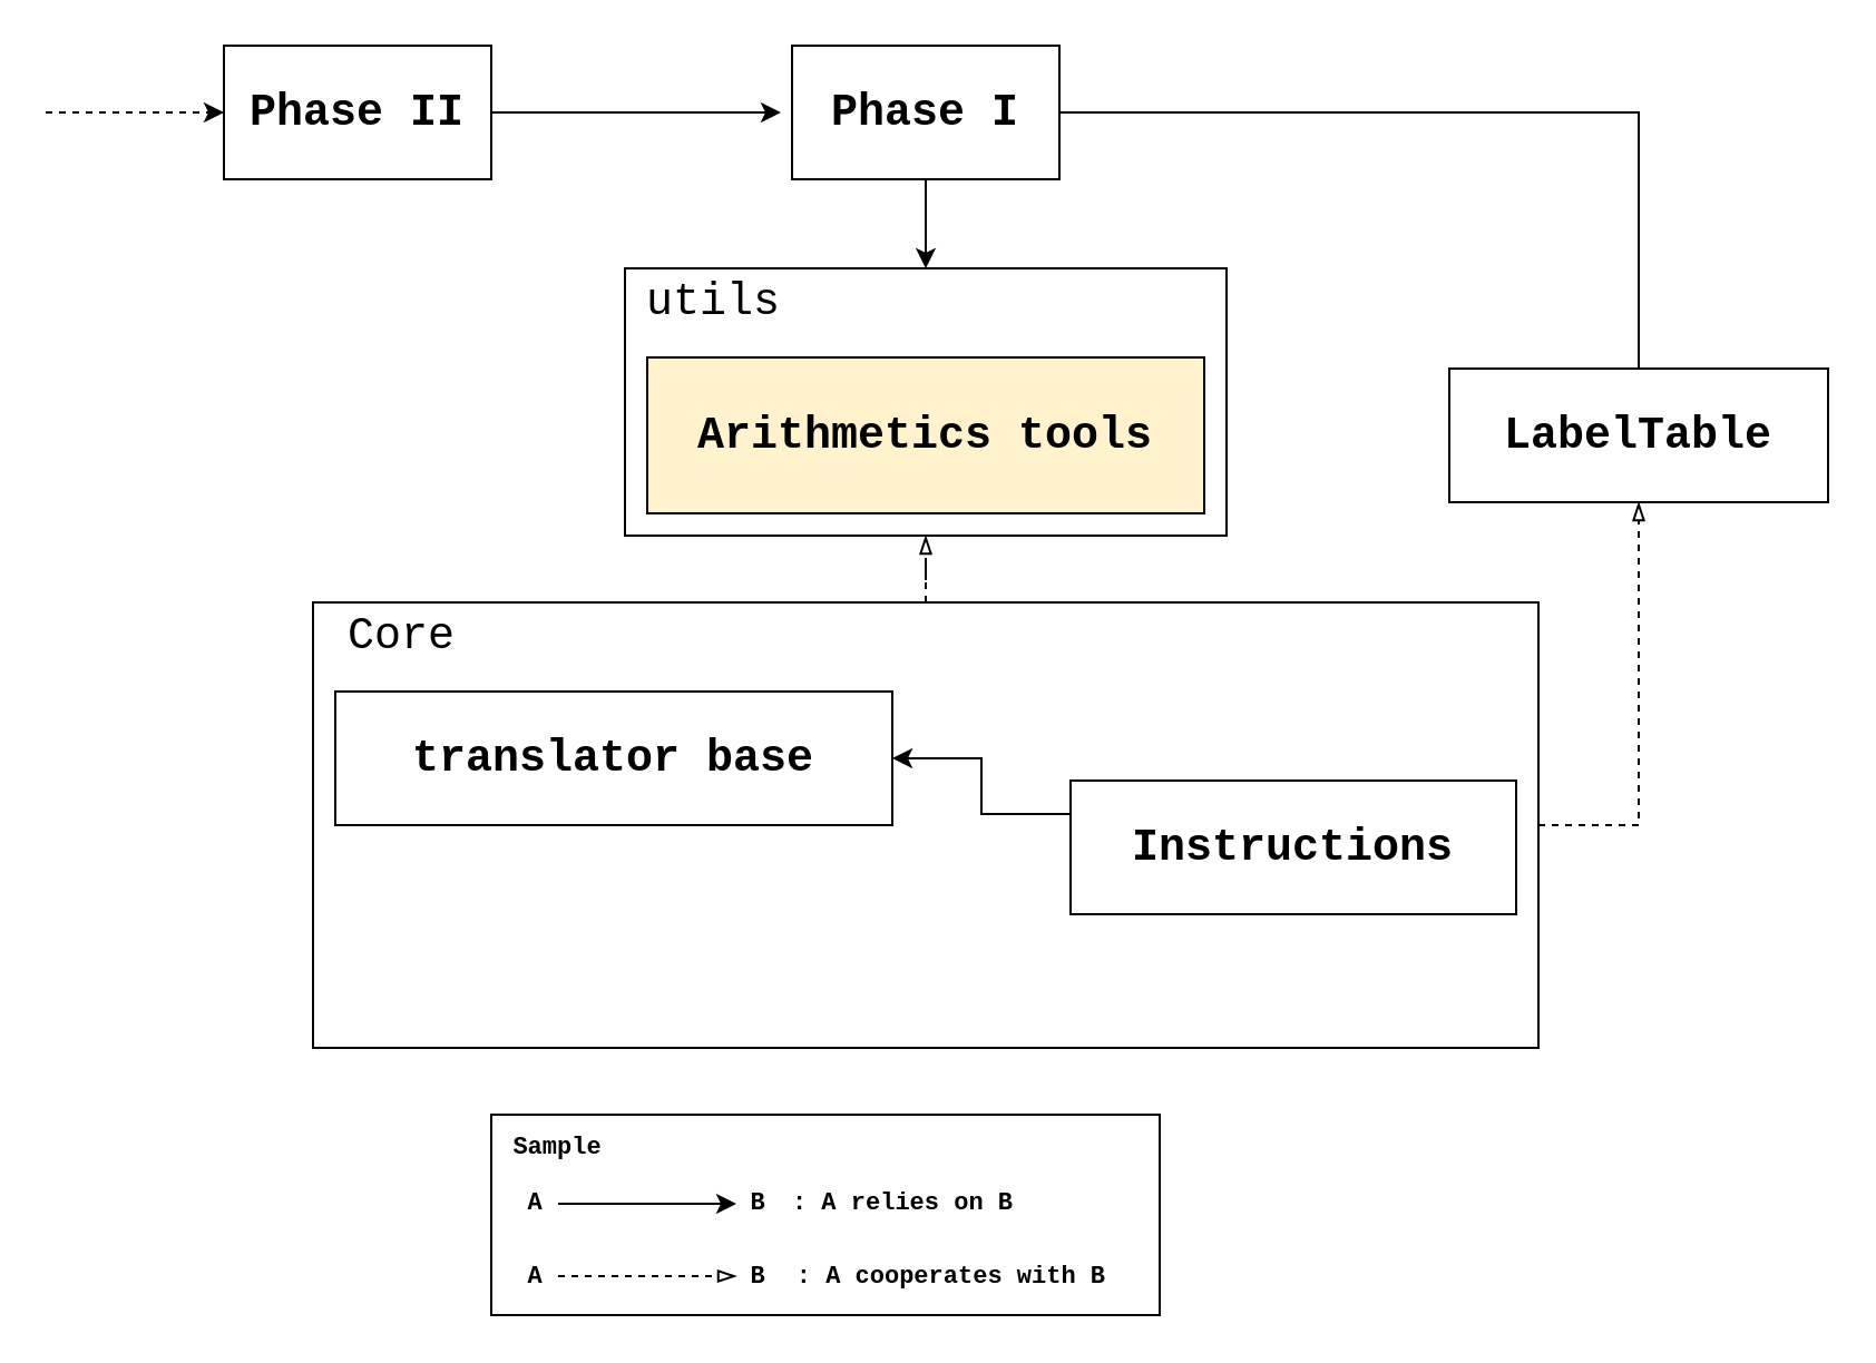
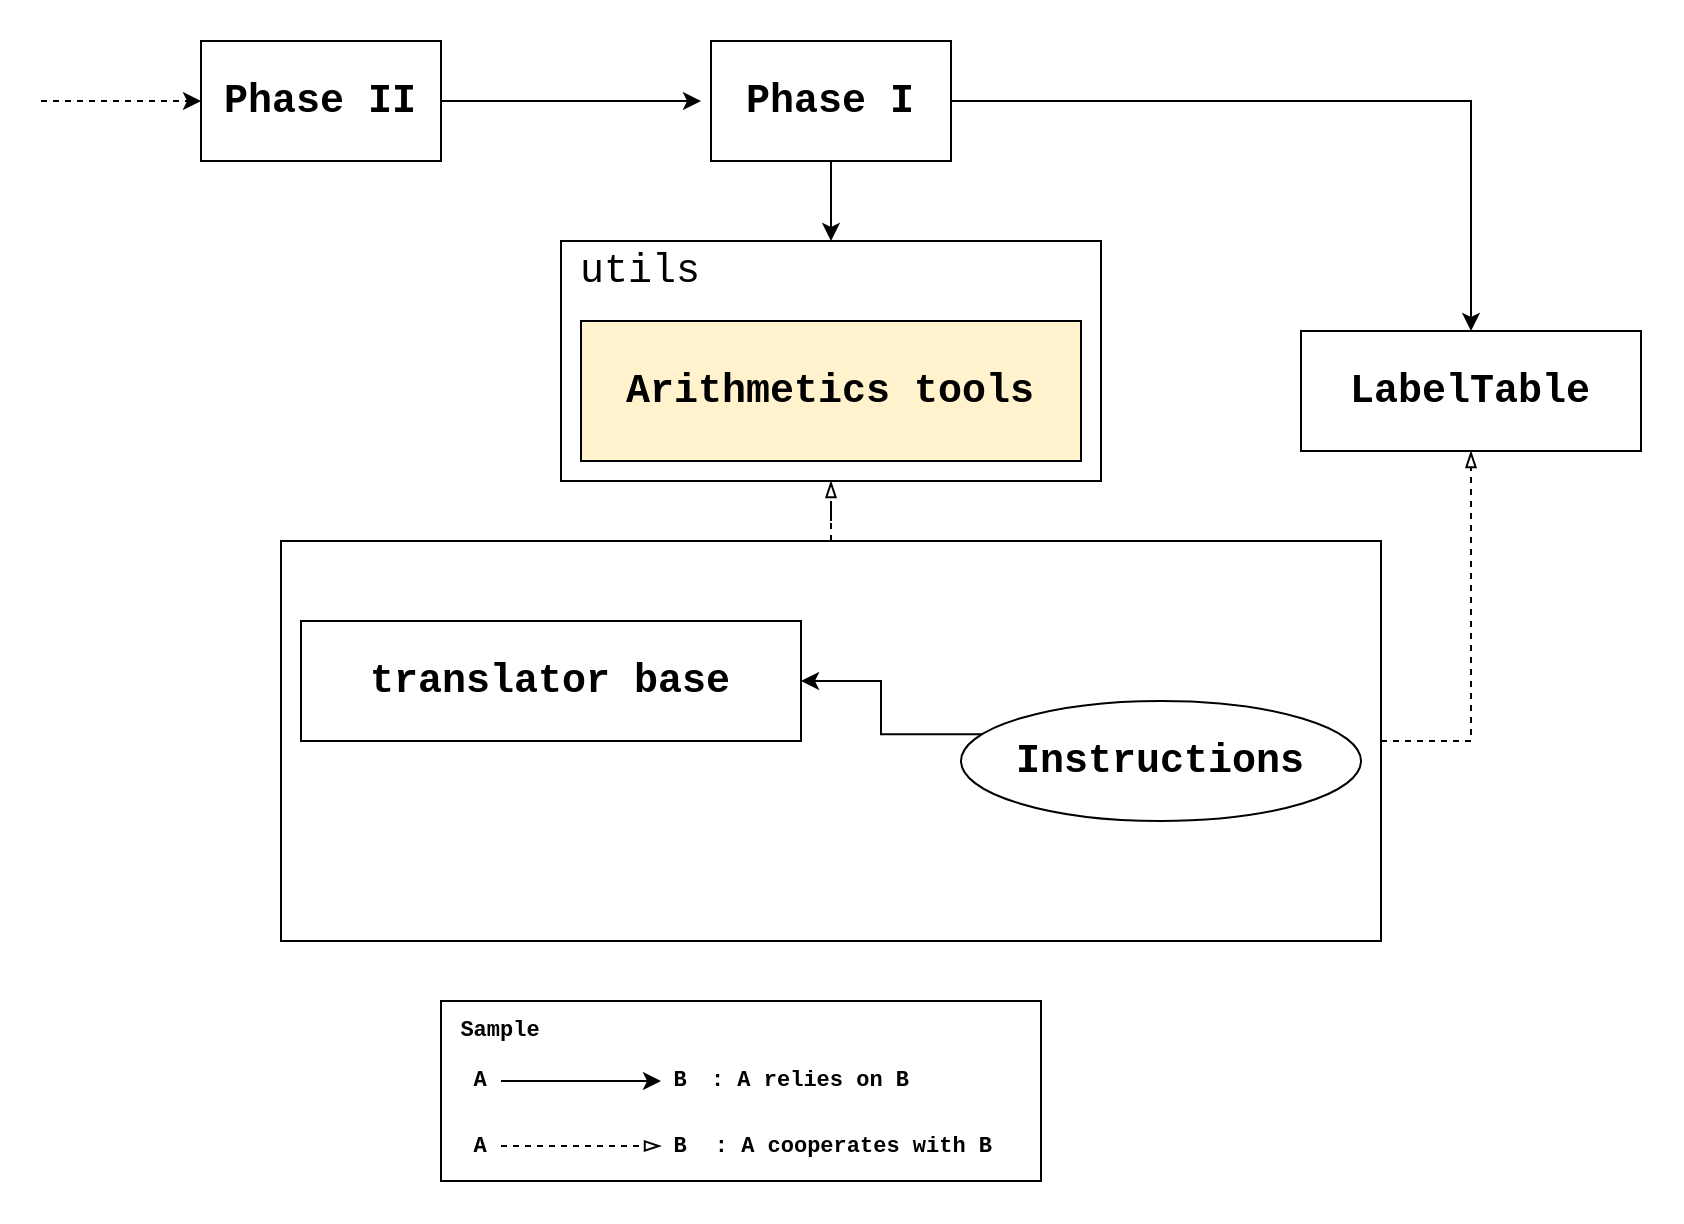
  <mxCell id="0" />
  <mxCell id="1" parent="0" />
  <mxCell id="2" style="edgeStyle=orthogonalEdgeStyle;rounded=0;orthogonalLoop=1;jettySize=auto;html=1;fontFamily=Courier New;fontSize=20;" edge="1" parent="1" source="3"><mxGeometry relative="1" as="geometry"><mxPoint x="350" y="50" as="targetPoint" /></mxGeometry></mxCell>
  <mxCell id="3" value="&lt;font style=&quot;font-size: 20px ; line-height: 1.4&quot; face=&quot;Courier New&quot;&gt;&lt;b&gt;Phase II&lt;/b&gt;&lt;/font&gt;" style="rounded=0;whiteSpace=wrap;html=1;strokeWidth=1;" vertex="1" parent="1"><mxGeometry x="100" y="20" width="120" height="60" as="geometry" /></mxCell>
  <mxCell id="4" value="&lt;font style=&quot;font-size: 20px ; line-height: 1.4&quot; face=&quot;Courier New&quot;&gt;&lt;b&gt;LabelTable&lt;/b&gt;&lt;/font&gt;" style="rounded=0;whiteSpace=wrap;html=1;strokeWidth=1;" vertex="1" parent="1"><mxGeometry x="650" y="165" width="170" height="60" as="geometry" /></mxCell>
- <mxCell id="5" style="edgeStyle=orthogonalEdgeStyle;rounded=0;orthogonalLoop=1;jettySize=auto;html=1;entryX=0.5;entryY=0;entryDx=0;entryDy=0;fontFamily=Courier New;fontSize=20;endArrow=none;" edge="1" parent="1" source="7" target="4"><mxGeometry relative="1" as="geometry" /></mxCell>
+ <mxCell id="5" style="edgeStyle=orthogonalEdgeStyle;rounded=0;orthogonalLoop=1;jettySize=auto;html=1;entryX=0.5;entryY=0;entryDx=0;entryDy=0;fontFamily=Courier New;fontSize=20;" edge="1" parent="1" source="7" target="4"><mxGeometry relative="1" as="geometry" /></mxCell>
  <mxCell id="6" style="edgeStyle=orthogonalEdgeStyle;rounded=0;orthogonalLoop=1;jettySize=auto;html=1;entryX=0.5;entryY=0;entryDx=0;entryDy=0;fontFamily=Courier New;fontSize=20;" edge="1" parent="1" source="7" target="12"><mxGeometry relative="1" as="geometry" /></mxCell>
  <mxCell id="7" value="&lt;font style=&quot;font-size: 20px ; line-height: 1.4&quot; face=&quot;Courier New&quot;&gt;&lt;b&gt;Phase I&lt;/b&gt;&lt;/font&gt;" style="rounded=0;whiteSpace=wrap;html=1;strokeWidth=1;" vertex="1" parent="1"><mxGeometry x="355" y="20" width="120" height="60" as="geometry" /></mxCell>
  <mxCell id="8" value="&lt;font style=&quot;font-size: 20px ; line-height: 1.4&quot; face=&quot;Courier New&quot;&gt;&lt;b&gt;translator base&lt;br&gt;&lt;/b&gt;&lt;/font&gt;" style="rounded=0;whiteSpace=wrap;html=1;strokeWidth=1;" vertex="1" parent="1"><mxGeometry x="150" y="310" width="250" height="60" as="geometry" /></mxCell>
  <mxCell id="9" style="edgeStyle=orthogonalEdgeStyle;rounded=0;orthogonalLoop=1;jettySize=auto;html=1;exitX=0;exitY=0.25;exitDx=0;exitDy=0;entryX=1;entryY=0.5;entryDx=0;entryDy=0;fontFamily=Courier New;fontSize=20;" edge="1" parent="1" source="10" target="8"><mxGeometry relative="1" as="geometry" /></mxCell>
- <mxCell id="10" value="&lt;font style=&quot;font-size: 20px ; line-height: 1.4&quot; face=&quot;Courier New&quot;&gt;&lt;b&gt;Instructions&lt;/b&gt;&lt;/font&gt;" style="rounded=0;whiteSpace=wrap;html=1;strokeWidth=1;" vertex="1" parent="1"><mxGeometry x="480" y="350" width="200" height="60" as="geometry" /></mxCell>
+ <mxCell id="10" value="&lt;font style=&quot;font-size: 20px ; line-height: 1.4&quot; face=&quot;Courier New&quot;&gt;&lt;b&gt;Instructions&lt;/b&gt;&lt;/font&gt;" style="ellipse;whiteSpace=wrap;html=1;strokeWidth=1;" vertex="1" parent="1"><mxGeometry x="480" y="350" width="200" height="60" as="geometry" /></mxCell>
  <mxCell id="11" value="&lt;font style=&quot;font-size: 20px ; line-height: 1.4&quot; face=&quot;Courier New&quot;&gt;&lt;b&gt;Arithmetics tools&lt;/b&gt;&lt;/font&gt;" style="rounded=0;whiteSpace=wrap;html=1;strokeWidth=1;fillColor=#fff2cc;" vertex="1" parent="1"><mxGeometry x="290" y="160" width="250" height="70" as="geometry" /></mxCell>
  <mxCell id="12" value="" style="rounded=0;whiteSpace=wrap;html=1;fontFamily=Courier New;fontSize=20;strokeWidth=1;fillColor=none;" vertex="1" parent="1"><mxGeometry x="280" y="120" width="270" height="120" as="geometry" /></mxCell>
  <mxCell id="13" value="utils" style="text;html=1;strokeColor=none;fillColor=none;align=center;verticalAlign=middle;whiteSpace=wrap;rounded=0;fontFamily=Courier New;fontSize=20;" vertex="1" parent="1"><mxGeometry x="290" y="120" width="60" height="30" as="geometry" /></mxCell>
  <mxCell id="14" style="edgeStyle=orthogonalEdgeStyle;rounded=0;orthogonalLoop=1;jettySize=auto;html=1;exitX=1;exitY=0.5;exitDx=0;exitDy=0;entryX=0.5;entryY=1;entryDx=0;entryDy=0;fontFamily=Courier New;fontSize=20;dashed=1;endArrow=blockThin;endFill=0;" edge="1" parent="1" source="16" target="4"><mxGeometry relative="1" as="geometry" /></mxCell>
  <mxCell id="15" style="edgeStyle=orthogonalEdgeStyle;rounded=0;orthogonalLoop=1;jettySize=auto;html=1;entryX=0.5;entryY=1;entryDx=0;entryDy=0;fontFamily=Courier New;fontSize=20;dashed=1;endArrow=blockThin;endFill=0;" edge="1" parent="1" source="16" target="12"><mxGeometry relative="1" as="geometry" /></mxCell>
  <mxCell id="16" value="" style="rounded=0;whiteSpace=wrap;html=1;fontFamily=Courier New;fontSize=20;strokeWidth=1;fillColor=none;" vertex="1" parent="1"><mxGeometry x="140" y="270" width="550" height="200" as="geometry" /></mxCell>
- <mxCell id="17" value="Core" style="text;html=1;strokeColor=none;fillColor=none;align=center;verticalAlign=middle;whiteSpace=wrap;rounded=0;fontFamily=Courier New;fontSize=20;" vertex="1" parent="1"><mxGeometry x="150" y="270" width="60" height="30" as="geometry" /></mxCell>
  <mxCell id="18" value="" style="endArrow=classic;html=1;rounded=0;dashed=1;fontFamily=Courier New;fontSize=20;entryX=0;entryY=0.5;entryDx=0;entryDy=0;" edge="1" parent="1" target="3"><mxGeometry width="50" height="50" relative="1" as="geometry"><mxPoint x="20" y="50" as="sourcePoint" /><mxPoint x="10" y="40" as="targetPoint" /></mxGeometry></mxCell>
  <mxCell id="19" value="" style="endArrow=classic;html=1;rounded=0;fontFamily=Courier New;fontSize=11;startArrow=none;entryX=0;entryY=0.5;entryDx=0;entryDy=0;" edge="1" parent="1" source="21" target="20"><mxGeometry width="50" height="50" relative="1" as="geometry"><mxPoint x="250" y="539.62" as="sourcePoint" /><mxPoint x="310" y="539.62" as="targetPoint" /></mxGeometry></mxCell>
  <mxCell id="20" value="&lt;b&gt;B&lt;/b&gt;" style="text;html=1;strokeColor=none;fillColor=none;align=center;verticalAlign=middle;whiteSpace=wrap;rounded=0;fontFamily=Courier New;fontSize=11;" vertex="1" parent="1"><mxGeometry x="330" y="527.5" width="20" height="25" as="geometry" /></mxCell>
  <mxCell id="21" value="&lt;b&gt;A&lt;/b&gt;" style="text;html=1;strokeColor=none;fillColor=none;align=center;verticalAlign=middle;whiteSpace=wrap;rounded=0;fontFamily=Courier New;fontSize=11;" vertex="1" parent="1"><mxGeometry x="230" y="527.5" width="20" height="25" as="geometry" /></mxCell>
  <mxCell id="22" value="&lt;font style=&quot;font-size: 11px&quot;&gt;&lt;b&gt;: A relies on B&lt;/b&gt;&lt;/font&gt;" style="text;html=1;strokeColor=none;fillColor=none;align=center;verticalAlign=middle;whiteSpace=wrap;rounded=0;fontFamily=Courier New;fontSize=11;" vertex="1" parent="1"><mxGeometry x="330" y="525" width="150" height="30" as="geometry" /></mxCell>
  <mxCell id="23" value="" style="endArrow=blockThin;html=1;rounded=0;fontFamily=Courier New;fontSize=11;startArrow=none;entryX=0;entryY=0.5;entryDx=0;entryDy=0;dashed=1;endFill=0;" edge="1" parent="1" source="25" target="24"><mxGeometry width="50" height="50" relative="1" as="geometry"><mxPoint x="250" y="572.12" as="sourcePoint" /><mxPoint x="310" y="572.12" as="targetPoint" /></mxGeometry></mxCell>
  <mxCell id="24" value="&lt;b&gt;B&lt;/b&gt;" style="text;html=1;strokeColor=none;fillColor=none;align=center;verticalAlign=middle;whiteSpace=wrap;rounded=0;fontFamily=Courier New;fontSize=11;" vertex="1" parent="1"><mxGeometry x="330" y="560" width="20" height="25" as="geometry" /></mxCell>
  <mxCell id="25" value="&lt;b&gt;A&lt;/b&gt;" style="text;html=1;strokeColor=none;fillColor=none;align=center;verticalAlign=middle;whiteSpace=wrap;rounded=0;fontFamily=Courier New;fontSize=11;" vertex="1" parent="1"><mxGeometry x="230" y="560" width="20" height="25" as="geometry" /></mxCell>
  <mxCell id="26" value="&lt;font style=&quot;font-size: 11px&quot;&gt;&lt;b&gt;: A cooperates with B&amp;nbsp;&lt;/b&gt;&lt;/font&gt;" style="text;html=1;strokeColor=none;fillColor=none;align=center;verticalAlign=middle;whiteSpace=wrap;rounded=0;fontFamily=Courier New;fontSize=11;" vertex="1" parent="1"><mxGeometry x="340" y="557.5" width="180" height="30" as="geometry" /></mxCell>
  <mxCell id="27" value="" style="rounded=0;whiteSpace=wrap;html=1;fontFamily=Courier New;fontSize=11;strokeWidth=1;fillColor=none;" vertex="1" parent="1"><mxGeometry x="220" y="500" width="300" height="90" as="geometry" /></mxCell>
  <mxCell id="28" value="&lt;b&gt;Sample&lt;/b&gt;" style="text;html=1;strokeColor=none;fillColor=none;align=center;verticalAlign=middle;whiteSpace=wrap;rounded=0;fontFamily=Courier New;fontSize=11;" vertex="1" parent="1"><mxGeometry x="220" y="500" width="60" height="30" as="geometry" /></mxCell>
